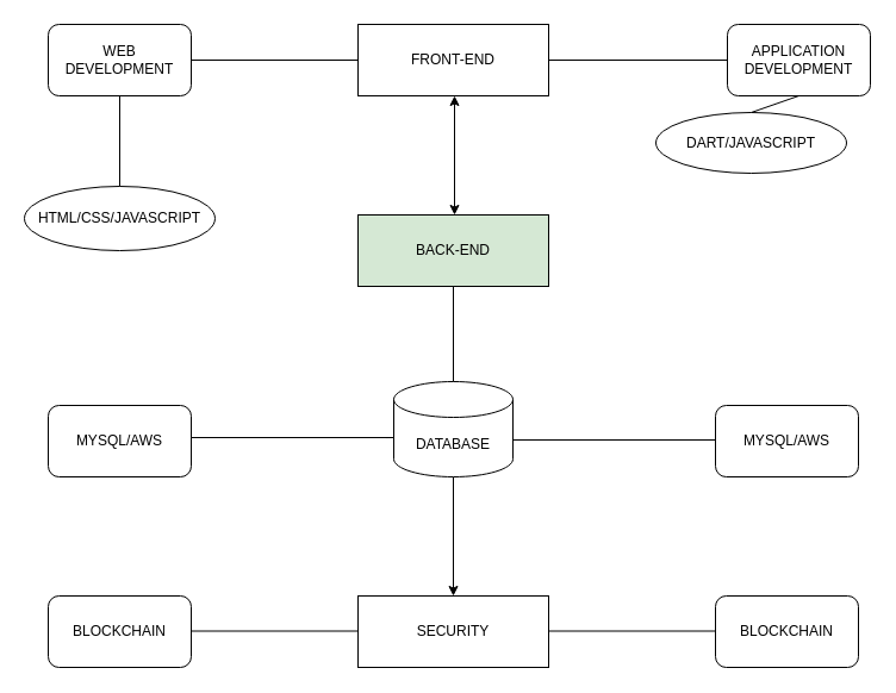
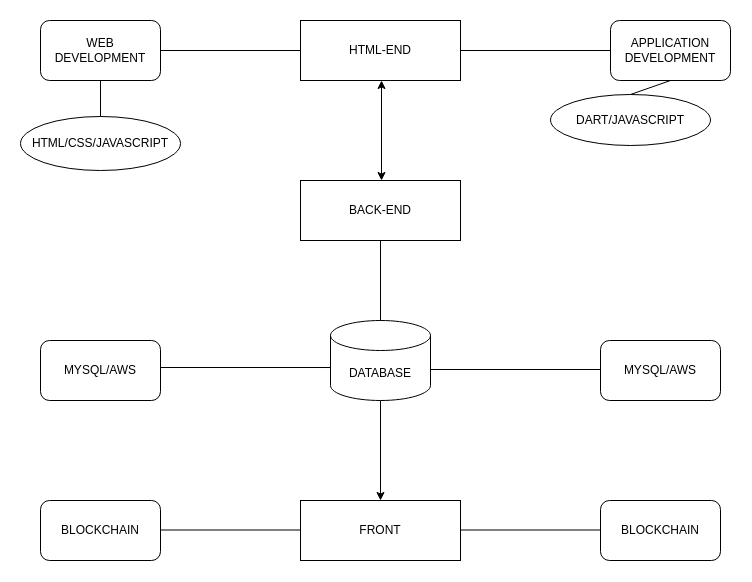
  <mxCell id="0" />
  <mxCell id="1" parent="0" />
- <mxCell id="2" value="FRONT-END" style="rounded=0;whiteSpace=wrap;html=1;" parent="1" vertex="1"><mxGeometry x="300" y="20" width="160" height="60" as="geometry" /></mxCell>
+ <mxCell id="2" value="HTML-END" style="rounded=0;whiteSpace=wrap;html=1;" parent="1" vertex="1"><mxGeometry x="300" y="20" width="160" height="60" as="geometry" /></mxCell>
  <mxCell id="3" value="WEB DEVELOPMENT" style="rounded=1;whiteSpace=wrap;html=1;" parent="1" vertex="1"><mxGeometry x="40" y="20" width="120" height="60" as="geometry" /></mxCell>
  <mxCell id="4" value="APPLICATION DEVELOPMENT" style="rounded=1;whiteSpace=wrap;html=1;" parent="1" vertex="1"><mxGeometry x="610" y="20" width="120" height="60" as="geometry" /></mxCell>
  <mxCell id="5" value="" style="endArrow=none;html=1;rounded=0;exitX=1;exitY=0.5;exitDx=0;exitDy=0;entryX=0;entryY=0.5;entryDx=0;entryDy=0;" parent="1" source="3" target="2" edge="1"><mxGeometry width="50" height="50" relative="1" as="geometry"><mxPoint x="340" y="140" as="sourcePoint" /><mxPoint x="390" y="90" as="targetPoint" /></mxGeometry></mxCell>
  <mxCell id="6" value="" style="endArrow=none;html=1;rounded=0;exitX=1;exitY=0.5;exitDx=0;exitDy=0;entryX=0;entryY=0.5;entryDx=0;entryDy=0;" parent="1" source="2" target="4" edge="1"><mxGeometry width="50" height="50" relative="1" as="geometry"><mxPoint x="520" y="70" as="sourcePoint" /><mxPoint x="570" y="20" as="targetPoint" /></mxGeometry></mxCell>
- <mxCell id="7" value="BACK-END" style="rounded=0;whiteSpace=wrap;html=1;fillColor=#d5e8d4;" parent="1" vertex="1"><mxGeometry x="300" y="180" width="160" height="60" as="geometry" /></mxCell>
+ <mxCell id="7" value="BACK-END" style="rounded=0;whiteSpace=wrap;html=1;" parent="1" vertex="1"><mxGeometry x="300" y="180" width="160" height="60" as="geometry" /></mxCell>
  <mxCell id="8" value="" style="endArrow=classic;html=1;rounded=0;" parent="1" edge="1"><mxGeometry width="50" height="50" relative="1" as="geometry"><mxPoint x="380" y="240" as="sourcePoint" /><mxPoint x="380" y="340" as="targetPoint" /></mxGeometry></mxCell>
- <mxCell id="9" value="SECURITY" style="rounded=0;whiteSpace=wrap;html=1;" parent="1" vertex="1"><mxGeometry x="300" y="500" width="160" height="60" as="geometry" /></mxCell>
+ <mxCell id="9" value="FRONT" style="rounded=0;whiteSpace=wrap;html=1;" parent="1" vertex="1"><mxGeometry x="300" y="500" width="160" height="60" as="geometry" /></mxCell>
  <mxCell id="10" value="" style="endArrow=classic;html=1;rounded=0;exitX=0.5;exitY=1;exitDx=0;exitDy=0;entryX=0.5;entryY=0;entryDx=0;entryDy=0;" parent="1" target="9" edge="1"><mxGeometry width="50" height="50" relative="1" as="geometry"><mxPoint x="380" y="400" as="sourcePoint" /><mxPoint x="390" y="470" as="targetPoint" /></mxGeometry></mxCell>
  <mxCell id="11" value="MYSQL/AWS" style="rounded=1;whiteSpace=wrap;html=1;" parent="1" vertex="1"><mxGeometry x="40" y="340" width="120" height="60" as="geometry" /></mxCell>
  <mxCell id="12" value="MYSQL/AWS" style="rounded=1;whiteSpace=wrap;html=1;" parent="1" vertex="1"><mxGeometry x="600" y="340" width="120" height="60" as="geometry" /></mxCell>
  <mxCell id="13" value="BLOCKCHAIN" style="rounded=1;whiteSpace=wrap;html=1;" parent="1" vertex="1"><mxGeometry x="40" y="500" width="120" height="60" as="geometry" /></mxCell>
  <mxCell id="14" value="BLOCKCHAIN" style="rounded=1;whiteSpace=wrap;html=1;" parent="1" vertex="1"><mxGeometry x="600" y="500" width="120" height="60" as="geometry" /></mxCell>
  <mxCell id="15" value="" style="endArrow=none;html=1;rounded=0;entryX=-0.067;entryY=0.588;entryDx=0;entryDy=0;entryPerimeter=0;" parent="1" target="19" edge="1"><mxGeometry width="50" height="50" relative="1" as="geometry"><mxPoint x="160" y="367" as="sourcePoint" /><mxPoint x="300" y="369.5" as="targetPoint" /><Array as="points"><mxPoint x="330" y="367" /></Array></mxGeometry></mxCell>
  <mxCell id="16" value="" style="endArrow=none;html=1;rounded=0;exitX=1;exitY=0.5;exitDx=0;exitDy=0;entryX=0;entryY=0.5;entryDx=0;entryDy=0;" parent="1" edge="1"><mxGeometry width="50" height="50" relative="1" as="geometry"><mxPoint x="160" y="529.5" as="sourcePoint" /><mxPoint x="300" y="529.5" as="targetPoint" /></mxGeometry></mxCell>
  <mxCell id="17" value="" style="endArrow=none;html=1;rounded=0;exitX=1;exitY=0.5;exitDx=0;exitDy=0;entryX=0;entryY=0.5;entryDx=0;entryDy=0;" parent="1" edge="1"><mxGeometry width="50" height="50" relative="1" as="geometry"><mxPoint x="460" y="529.5" as="sourcePoint" /><mxPoint x="600" y="529.5" as="targetPoint" /></mxGeometry></mxCell>
  <mxCell id="18" value="" style="endArrow=none;html=1;rounded=0;" parent="1" edge="1"><mxGeometry width="50" height="50" relative="1" as="geometry"><mxPoint x="420" y="369" as="sourcePoint" /><mxPoint x="600" y="369" as="targetPoint" /></mxGeometry></mxCell>
  <mxCell id="19" value="DATABASE" style="shape=cylinder3;whiteSpace=wrap;html=1;boundedLbl=1;backgroundOutline=1;size=15;" parent="1" vertex="1"><mxGeometry x="330" y="320" width="100" height="80" as="geometry" /></mxCell>
- <mxCell id="20" value="HTML/CSS/JAVASCRIPT" style="ellipse;whiteSpace=wrap;html=1;" parent="1" vertex="1"><mxGeometry x="20" y="156" width="160" height="54" as="geometry" /></mxCell>
+ <mxCell id="20" value="HTML/CSS/JAVASCRIPT" style="ellipse;whiteSpace=wrap;html=1;" parent="1" vertex="1"><mxGeometry x="20" y="116" width="160" height="54" as="geometry" /></mxCell>
  <mxCell id="21" value="DART/JAVASCRIPT" style="ellipse;whiteSpace=wrap;html=1;" parent="1" vertex="1"><mxGeometry x="550" y="94" width="160" height="51" as="geometry" /></mxCell>
  <mxCell id="22" value="" style="endArrow=none;html=1;rounded=0;entryX=0.5;entryY=0;entryDx=0;entryDy=0;exitX=0.5;exitY=1;exitDx=0;exitDy=0;" parent="1" source="4" target="21" edge="1"><mxGeometry width="50" height="50" relative="1" as="geometry"><mxPoint x="430" y="170" as="sourcePoint" /><mxPoint x="480" y="120" as="targetPoint" /></mxGeometry></mxCell>
  <mxCell id="23" value="" style="endArrow=none;html=1;rounded=0;exitX=0.5;exitY=0;exitDx=0;exitDy=0;" parent="1" source="20" edge="1"><mxGeometry width="50" height="50" relative="1" as="geometry"><mxPoint x="90" y="100" as="sourcePoint" /><mxPoint x="100" y="80" as="targetPoint" /></mxGeometry></mxCell>
  <mxCell id="24" value="" style="endArrow=classic;startArrow=classic;html=1;rounded=0;entryX=0.5;entryY=1;entryDx=0;entryDy=0;" edge="1" parent="1"><mxGeometry width="50" height="50" relative="1" as="geometry"><mxPoint x="381" y="180" as="sourcePoint" /><mxPoint x="381" y="80" as="targetPoint" /></mxGeometry></mxCell>
